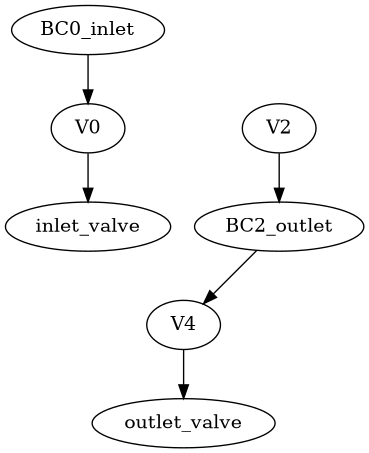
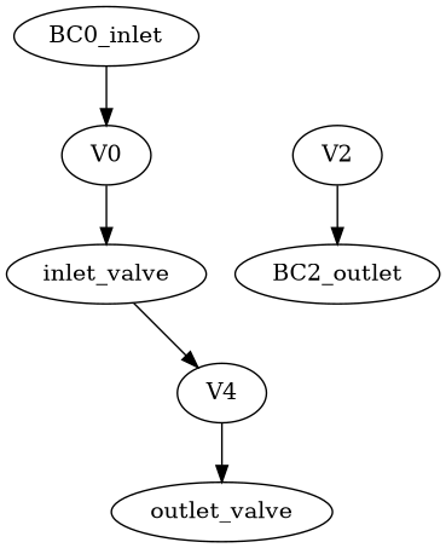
  strict digraph {
    fontname="DejaVu Serif"
    node [fontname="DejaVu Serif"]
    edge [fontname="DejaVu Serif"]
    n1 [label=V4]
    inlet_valve
    outlet_valve
    V2
    BC2_outlet
    BC0_inlet
    V0
    n1 -> outlet_valve
-   BC2_outlet -> n1
+   inlet_valve -> n1
    V2 -> BC2_outlet
    BC0_inlet -> V0
    V0 -> inlet_valve
  }
